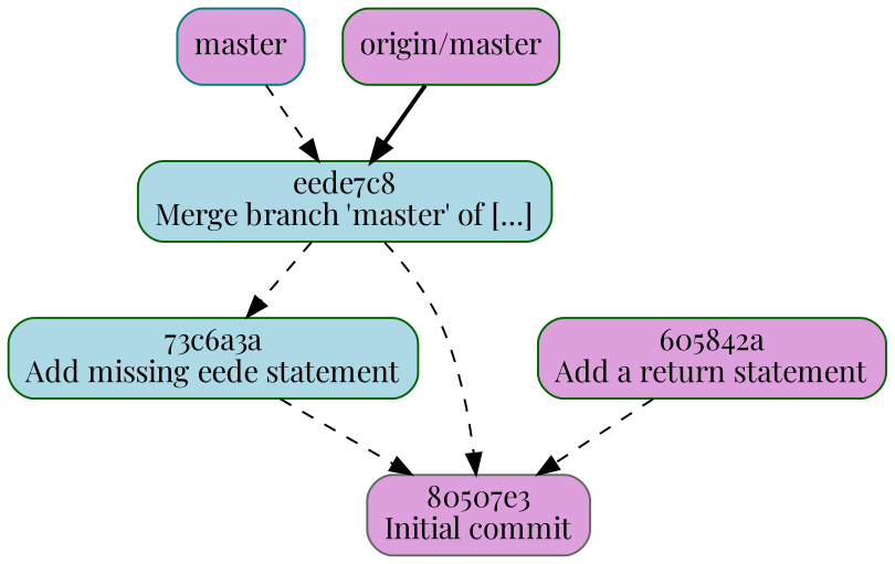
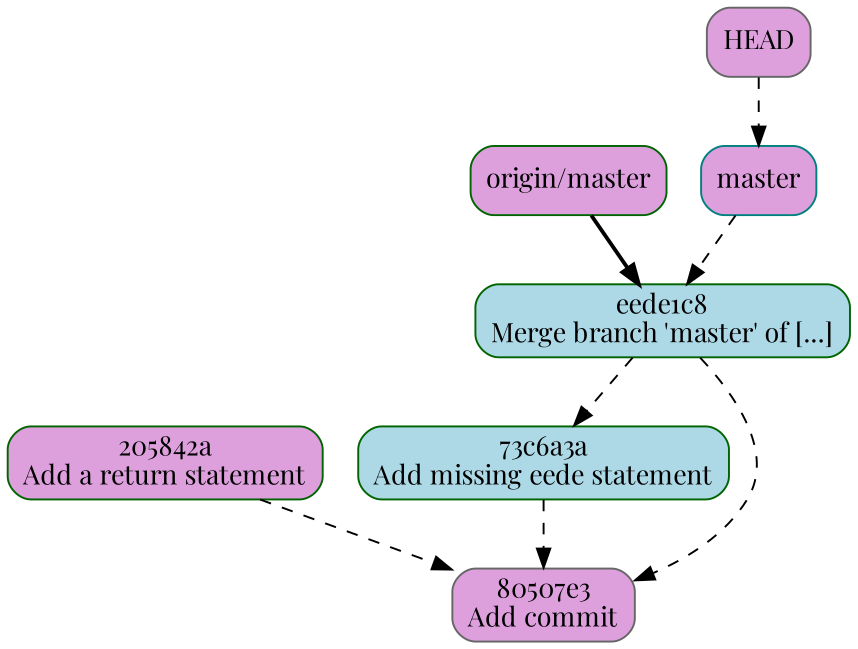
  digraph {
    fontname="Playfair Display"
    node [color=darkgreen fillcolor=plum fontname="Playfair Display" shape=box style="rounded,filled"]
    edge [fontname="Playfair Display" style=dashed]
    n1 [color=teal label=master]
-   n2 [fillcolor=lightblue label="eede7c8\nMerge branch 'master' of [...]"]
+   n2 [fillcolor=lightblue label="eede1c8\nMerge branch 'master' of [...]"]
    n3 [fillcolor=lightblue label="73c6a3a\nAdd missing eede statement"]
-   n4 [color=gray40 label="80507e3\nInitial commit"]
-   n5 [label="605842a\nAdd a return statement"]
+   n4 [color=gray40 label="80507e3\nAdd commit"]
+   n5 [label="205842a\nAdd a return statement"]
+   n6 [color=gray40 label=HEAD]
    n7 [label="origin/master"]
    n1 -> n2
    n2 -> n3
    n2 -> n4
    n3 -> n4
    n5 -> n4
+   n6 -> n1
    n7 -> n2 [style=bold]
  }
